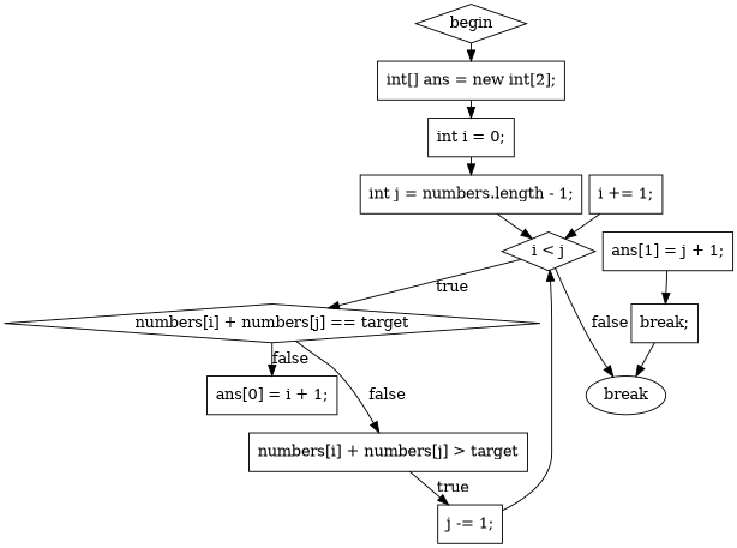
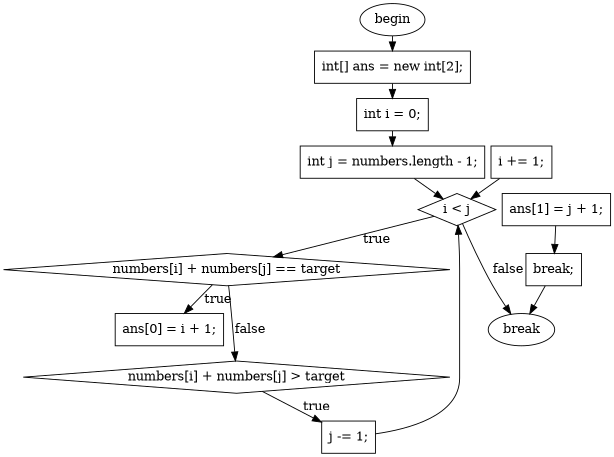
  digraph {
    nodesep=0.1
    ranksep=0.1
    node [fillcolor=white shape=box style=filled]
-   n1 [label=begin shape=diamond]
+   n1 [label=begin shape=ellipse]
    n2 [label="int[] ans = new int[2];"]
    n3 [label="int i = 0;"]
    n4 [label="int j = numbers.length - 1;"]
    n5 [label="i \< j" shape=diamond]
    n6 [label="numbers[i] + numbers[j] == target" shape=diamond]
    n7 [label=break shape=ellipse]
    n8 [label="ans[0] = i + 1;"]
-   n9 [label="numbers[i] + numbers[j] \> target"]
+   n9 [label="numbers[i] + numbers[j] \> target" shape=diamond]
    n10 [label="j -= 1;"]
    n11 [label="ans[1] = j + 1;"]
    n12 [label="break;"]
    n13 [label="i += 1;"]
    n1 -> n2
    n2 -> n3
    n3 -> n4
    n4 -> n5
    n5 -> n6 [label=true minlen=1]
    n5 -> n7 [label=false minlen=2]
-   n6 -> n8 [label=false minlen=1]
+   n6 -> n8 [label=true minlen=1]
    n6 -> n9 [label=false minlen=2]
    n9 -> n10 [label=true minlen=1]
    n10 -> n5
    n11 -> n12
    n12 -> n7
    n13 -> n5
  }
